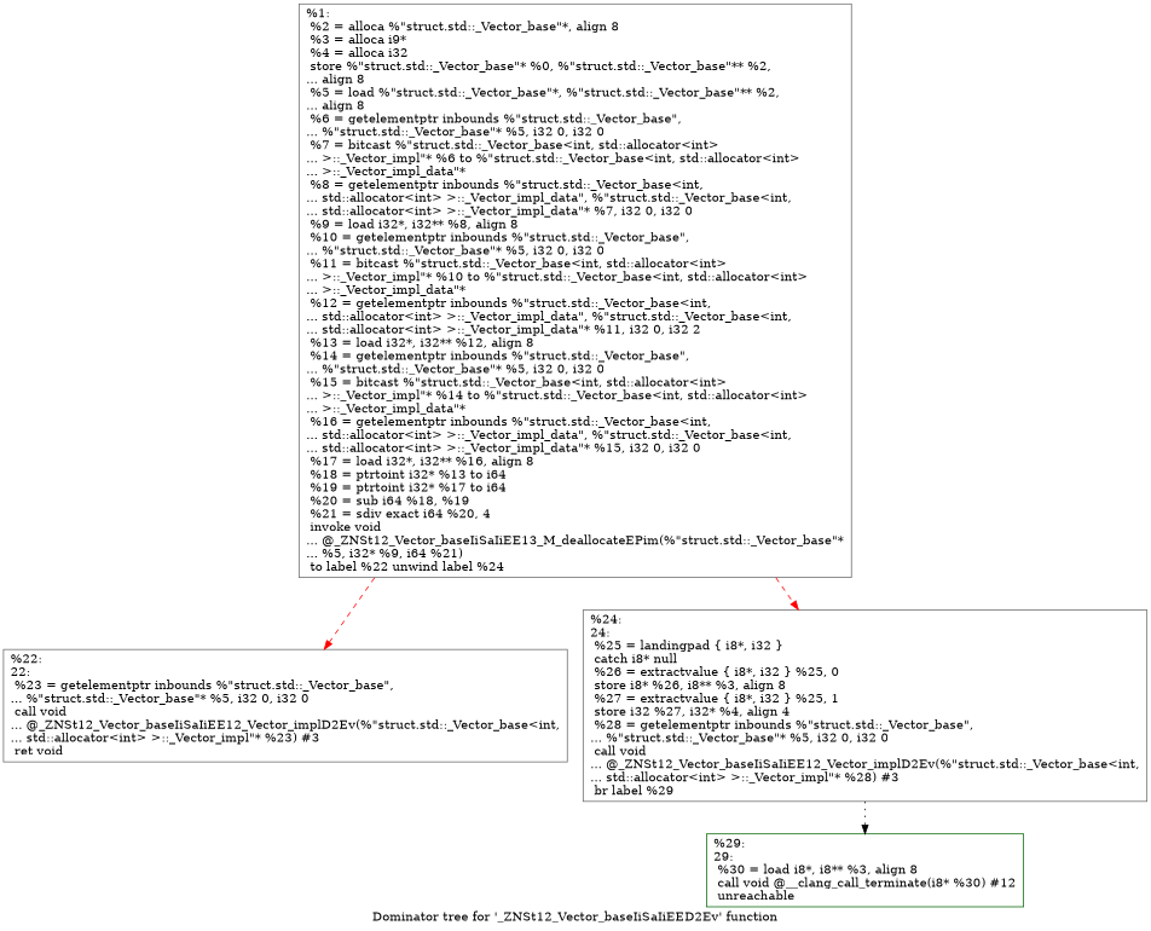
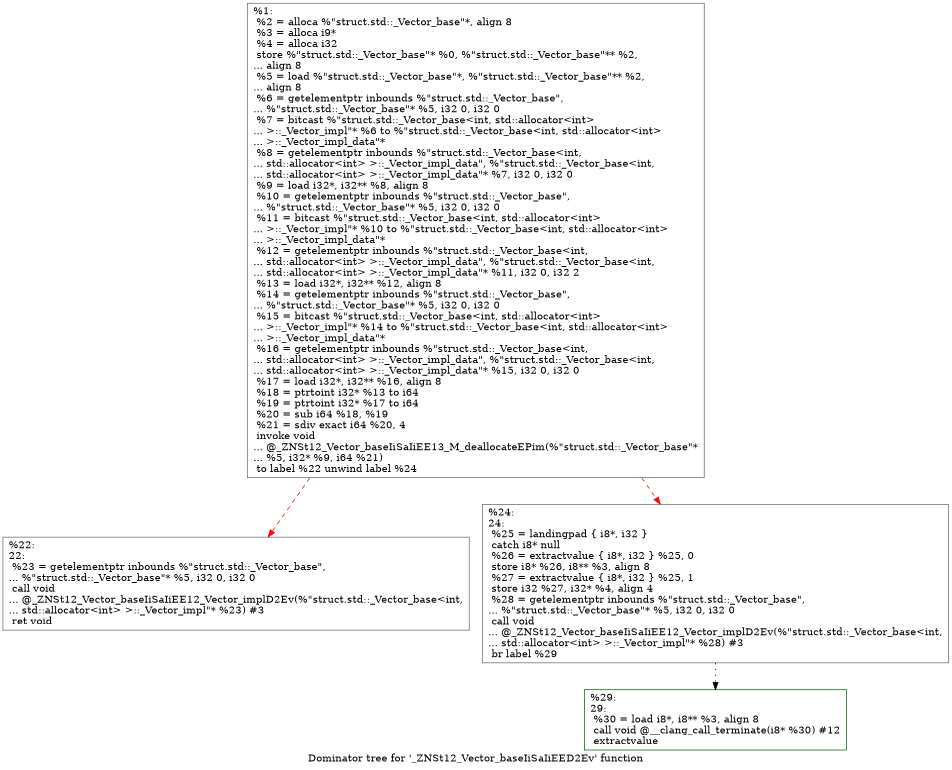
  digraph {
    label="Dominator tree for '_ZNSt12_Vector_baseIiSaIiEED2Ev' function"
    node [color=gray40 shape=record]
    edge [color=red style=dashed]
    n1 [label="{%1:\l  %2 = alloca %\"struct.std::_Vector_base\"*, align 8\l  %3 = alloca i9*\l  %4 = alloca i32\l  store %\"struct.std::_Vector_base\"* %0, %\"struct.std::_Vector_base\"** %2,\l... align 8\l  %5 = load %\"struct.std::_Vector_base\"*, %\"struct.std::_Vector_base\"** %2,\l... align 8\l  %6 = getelementptr inbounds %\"struct.std::_Vector_base\",\l... %\"struct.std::_Vector_base\"* %5, i32 0, i32 0\l  %7 = bitcast %\"struct.std::_Vector_base\<int, std::allocator\<int\>\l... \>::_Vector_impl\"* %6 to %\"struct.std::_Vector_base\<int, std::allocator\<int\>\l... \>::_Vector_impl_data\"*\l  %8 = getelementptr inbounds %\"struct.std::_Vector_base\<int,\l... std::allocator\<int\> \>::_Vector_impl_data\", %\"struct.std::_Vector_base\<int,\l... std::allocator\<int\> \>::_Vector_impl_data\"* %7, i32 0, i32 0\l  %9 = load i32*, i32** %8, align 8\l  %10 = getelementptr inbounds %\"struct.std::_Vector_base\",\l... %\"struct.std::_Vector_base\"* %5, i32 0, i32 0\l  %11 = bitcast %\"struct.std::_Vector_base\<int, std::allocator\<int\>\l... \>::_Vector_impl\"* %10 to %\"struct.std::_Vector_base\<int, std::allocator\<int\>\l... \>::_Vector_impl_data\"*\l  %12 = getelementptr inbounds %\"struct.std::_Vector_base\<int,\l... std::allocator\<int\> \>::_Vector_impl_data\", %\"struct.std::_Vector_base\<int,\l... std::allocator\<int\> \>::_Vector_impl_data\"* %11, i32 0, i32 2\l  %13 = load i32*, i32** %12, align 8\l  %14 = getelementptr inbounds %\"struct.std::_Vector_base\",\l... %\"struct.std::_Vector_base\"* %5, i32 0, i32 0\l  %15 = bitcast %\"struct.std::_Vector_base\<int, std::allocator\<int\>\l... \>::_Vector_impl\"* %14 to %\"struct.std::_Vector_base\<int, std::allocator\<int\>\l... \>::_Vector_impl_data\"*\l  %16 = getelementptr inbounds %\"struct.std::_Vector_base\<int,\l... std::allocator\<int\> \>::_Vector_impl_data\", %\"struct.std::_Vector_base\<int,\l... std::allocator\<int\> \>::_Vector_impl_data\"* %15, i32 0, i32 0\l  %17 = load i32*, i32** %16, align 8\l  %18 = ptrtoint i32* %13 to i64\l  %19 = ptrtoint i32* %17 to i64\l  %20 = sub i64 %18, %19\l  %21 = sdiv exact i64 %20, 4\l  invoke void\l... @_ZNSt12_Vector_baseIiSaIiEE13_M_deallocateEPim(%\"struct.std::_Vector_base\"*\l... %5, i32* %9, i64 %21)\l          to label %22 unwind label %24\l}"]
    n2 [label="{%22:\l22:                                               \l  %23 = getelementptr inbounds %\"struct.std::_Vector_base\",\l... %\"struct.std::_Vector_base\"* %5, i32 0, i32 0\l  call void\l... @_ZNSt12_Vector_baseIiSaIiEE12_Vector_implD2Ev(%\"struct.std::_Vector_base\<int,\l... std::allocator\<int\> \>::_Vector_impl\"* %23) #3\l  ret void\l}"]
    n3 [label="{%24:\l24:                                               \l  %25 = landingpad \{ i8*, i32 \}\l          catch i8* null\l  %26 = extractvalue \{ i8*, i32 \} %25, 0\l  store i8* %26, i8** %3, align 8\l  %27 = extractvalue \{ i8*, i32 \} %25, 1\l  store i32 %27, i32* %4, align 4\l  %28 = getelementptr inbounds %\"struct.std::_Vector_base\",\l... %\"struct.std::_Vector_base\"* %5, i32 0, i32 0\l  call void\l... @_ZNSt12_Vector_baseIiSaIiEE12_Vector_implD2Ev(%\"struct.std::_Vector_base\<int,\l... std::allocator\<int\> \>::_Vector_impl\"* %28) #3\l  br label %29\l}"]
-   n4 [color=darkgreen label="{%29:\l29:                                               \l  %30 = load i8*, i8** %3, align 8\l  call void @__clang_call_terminate(i8* %30) #12\l  unreachable\l}"]
+   n4 [color=darkgreen label="{%29:\l29:                                               \l  %30 = load i8*, i8** %3, align 8\l  call void @__clang_call_terminate(i8* %30) #12\l  extractvalue\l}"]
    n1 -> n2
    n1 -> n3
    n3 -> n4 [color=black style=dotted]
  }
